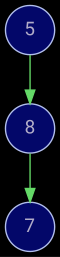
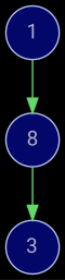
  digraph {
    bgcolor=black
    fontname="Roboto Mono"
    node [color="#b2bfed" fillcolor="#030769" fontcolor="#b1acc8" fontname="Roboto Mono" shape=circle style=filled]
    edge [color="#64d967" fontname="Roboto Mono"]
    n1 [label=8]
-   1 [label=5]
-   3 [label=7]
+   1
+   3
    n1 -> 3
    1 -> n1
  }
